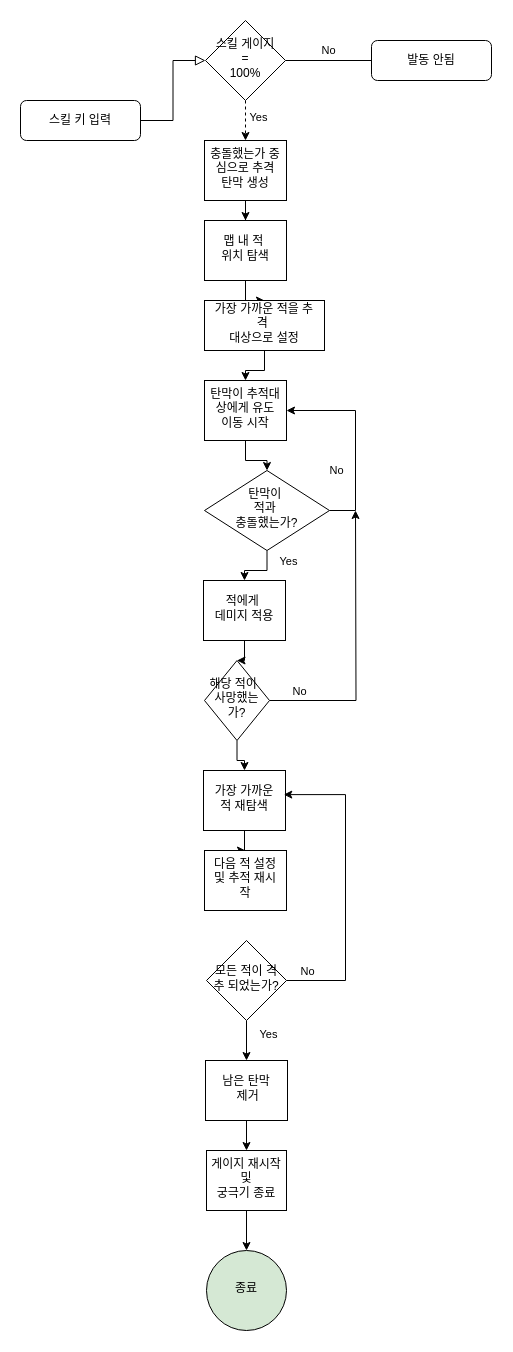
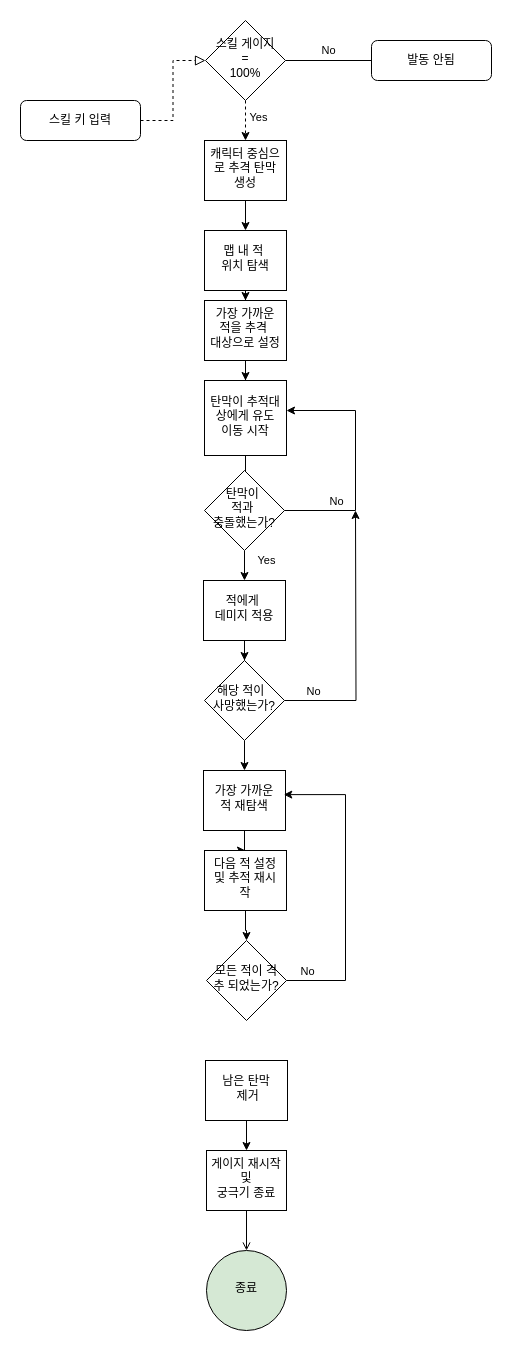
  <mxCell id="0" />
  <mxCell id="1" parent="0" />
- <mxCell id="2" value="" style="rounded=0;html=1;jettySize=auto;orthogonalLoop=1;fontSize=11;endArrow=block;endFill=0;endSize=8;strokeWidth=1;shadow=0;labelBackgroundColor=none;edgeStyle=orthogonalEdgeStyle;" parent="1" source="3" target="7" edge="1"><mxGeometry relative="1" as="geometry" /></mxCell>
+ <mxCell id="2" value="" style="rounded=0;html=1;jettySize=auto;orthogonalLoop=1;fontSize=11;endArrow=block;endFill=0;endSize=8;strokeWidth=1;shadow=0;labelBackgroundColor=none;edgeStyle=orthogonalEdgeStyle;dashed=1;" parent="1" source="3" target="7" edge="1"><mxGeometry relative="1" as="geometry" /></mxCell>
  <mxCell id="3" value="스킬 키 입력" style="rounded=1;whiteSpace=wrap;html=1;fontSize=12;glass=0;strokeWidth=1;shadow=0;" parent="1" vertex="1"><mxGeometry x="20" y="100" width="120" height="40" as="geometry" /></mxCell>
  <mxCell id="4" value="No" style="edgeStyle=orthogonalEdgeStyle;rounded=0;html=1;jettySize=auto;orthogonalLoop=1;fontSize=11;endArrow=none;endFill=0;endSize=8;strokeWidth=1;shadow=0;labelBackgroundColor=none;" parent="1" source="7" target="8" edge="1"><mxGeometry y="10" relative="1" as="geometry"><mxPoint as="offset" /></mxGeometry></mxCell>
  <mxCell id="5" value="" style="edgeStyle=orthogonalEdgeStyle;rounded=0;orthogonalLoop=1;jettySize=auto;html=1;dashed=1;" parent="1" source="7" target="10" edge="1"><mxGeometry relative="1" as="geometry" /></mxCell>
  <mxCell id="6" value="Yes" style="edgeLabel;html=1;align=center;verticalAlign=middle;resizable=0;points=[];" parent="5" vertex="1" connectable="0"><mxGeometry x="-0.209" y="2" relative="1" as="geometry"><mxPoint x="10" as="offset" /></mxGeometry></mxCell>
  <mxCell id="7" value="스킬 게이지&lt;div&gt;=&lt;/div&gt;&lt;div&gt;100%&lt;/div&gt;" style="rhombus;whiteSpace=wrap;html=1;shadow=0;fontFamily=Helvetica;fontSize=12;align=center;strokeWidth=1;spacing=6;spacingTop=-4;" parent="1" vertex="1"><mxGeometry x="205" y="20" width="80" height="80" as="geometry" /></mxCell>
  <mxCell id="8" value="발동 안됨" style="rounded=1;whiteSpace=wrap;html=1;fontSize=12;glass=0;strokeWidth=1;shadow=0;" parent="1" vertex="1"><mxGeometry x="371" y="40" width="120" height="40" as="geometry" /></mxCell>
  <mxCell id="9" value="" style="edgeStyle=orthogonalEdgeStyle;rounded=0;orthogonalLoop=1;jettySize=auto;html=1;" parent="1" source="10" target="12" edge="1"><mxGeometry relative="1" as="geometry" /></mxCell>
- <mxCell id="10" value="충돌했는가 중심으로 추격 탄막 생성" style="whiteSpace=wrap;html=1;shadow=0;strokeWidth=1;spacing=6;spacingTop=-4;" parent="1" vertex="1"><mxGeometry x="204" y="140" width="82" height="60" as="geometry" /></mxCell>
+ <mxCell id="10" value="캐릭터 중심으로 추격 탄막 생성" style="whiteSpace=wrap;html=1;shadow=0;strokeWidth=1;spacing=6;spacingTop=-4;" parent="1" vertex="1"><mxGeometry x="204" y="140" width="82" height="60" as="geometry" /></mxCell>
  <mxCell id="11" value="" style="edgeStyle=orthogonalEdgeStyle;rounded=0;orthogonalLoop=1;jettySize=auto;html=1;" parent="1" source="12" target="14" edge="1"><mxGeometry relative="1" as="geometry" /></mxCell>
- <mxCell id="12" value="맵 내 적&amp;nbsp;&lt;div&gt;위치 탐색&lt;/div&gt;" style="whiteSpace=wrap;html=1;shadow=0;strokeWidth=1;spacing=6;spacingTop=-4;" parent="1" vertex="1"><mxGeometry x="204" y="220" width="82" height="60" as="geometry" /></mxCell>
+ <mxCell id="12" value="맵 내 적&amp;nbsp;&lt;div&gt;위치 탐색&lt;/div&gt;" style="whiteSpace=wrap;html=1;shadow=0;strokeWidth=1;spacing=6;spacingTop=-4;" parent="1" vertex="1"><mxGeometry x="204" y="230" width="82" height="60" as="geometry" /></mxCell>
  <mxCell id="13" value="" style="edgeStyle=orthogonalEdgeStyle;rounded=0;orthogonalLoop=1;jettySize=auto;html=1;" parent="1" source="14" target="16" edge="1"><mxGeometry relative="1" as="geometry" /></mxCell>
- <mxCell id="14" value="가장 가까운 적을 추격&amp;nbsp;&lt;div&gt;대상으로 설정&lt;/div&gt;" style="whiteSpace=wrap;html=1;shadow=0;strokeWidth=1;spacing=6;spacingTop=-4;" parent="1" vertex="1"><mxGeometry x="204" y="300" width="120" height="50" as="geometry" /></mxCell>
+ <mxCell id="14" value="가장 가까운 적을 추격&amp;nbsp;&lt;div&gt;대상으로 설정&lt;/div&gt;" style="whiteSpace=wrap;html=1;shadow=0;strokeWidth=1;spacing=6;spacingTop=-4;" parent="1" vertex="1"><mxGeometry x="204" y="300" width="82" height="60" as="geometry" /></mxCell>
  <mxCell id="15" value="" style="edgeStyle=orthogonalEdgeStyle;rounded=0;orthogonalLoop=1;jettySize=auto;html=1;" parent="1" source="16" target="21" edge="1"><mxGeometry relative="1" as="geometry" /></mxCell>
- <mxCell id="16" value="탄막이 추적대상에게 유도 이동 시작" style="whiteSpace=wrap;html=1;shadow=0;strokeWidth=1;spacing=6;spacingTop=-4;" parent="1" vertex="1"><mxGeometry x="204" y="380" width="82" height="60" as="geometry" /></mxCell>
+ <mxCell id="16" value="탄막이 추적대상에게 유도 이동 시작" style="whiteSpace=wrap;html=1;shadow=0;strokeWidth=1;spacing=6;spacingTop=-4;" parent="1" vertex="1"><mxGeometry x="204" y="380" width="82" height="75" as="geometry" /></mxCell>
  <mxCell id="17" value="" style="edgeStyle=orthogonalEdgeStyle;rounded=0;orthogonalLoop=1;jettySize=auto;html=1;" parent="1" source="21" target="16" edge="1"><mxGeometry relative="1" as="geometry"><mxPoint x="315" y="420" as="targetPoint" /><Array as="points"><mxPoint x="355" y="510" /><mxPoint x="355" y="410" /></Array></mxGeometry></mxCell>
  <mxCell id="18" value="No" style="edgeLabel;html=1;align=center;verticalAlign=middle;resizable=0;points=[];" parent="17" vertex="1" connectable="0"><mxGeometry x="-0.338" y="-1" relative="1" as="geometry"><mxPoint x="-21" y="-2" as="offset" /></mxGeometry></mxCell>
  <mxCell id="19" value="" style="edgeStyle=orthogonalEdgeStyle;rounded=0;orthogonalLoop=1;jettySize=auto;html=1;" parent="1" source="21" target="23" edge="1"><mxGeometry relative="1" as="geometry"><mxPoint x="244" y="640" as="targetPoint" /></mxGeometry></mxCell>
  <mxCell id="20" value="Yes" style="edgeLabel;html=1;align=center;verticalAlign=middle;resizable=0;points=[];" parent="19" vertex="1" connectable="0"><mxGeometry x="-0.637" relative="1" as="geometry"><mxPoint x="21" as="offset" /></mxGeometry></mxCell>
- <mxCell id="21" value="탄막이&amp;nbsp;&lt;div&gt;적과&amp;nbsp;&lt;/div&gt;&lt;div&gt;충돌했는가?&lt;/div&gt;" style="rhombus;whiteSpace=wrap;html=1;shadow=0;strokeWidth=1;spacing=6;spacingTop=-4;" parent="1" vertex="1"><mxGeometry x="204" y="470" width="125" height="80" as="geometry" /></mxCell>
+ <mxCell id="21" value="탄막이&amp;nbsp;&lt;div&gt;적과&amp;nbsp;&lt;/div&gt;&lt;div&gt;충돌했는가?&lt;/div&gt;" style="rhombus;whiteSpace=wrap;html=1;shadow=0;strokeWidth=1;spacing=6;spacingTop=-4;" parent="1" vertex="1"><mxGeometry x="204" y="470" width="80" height="80" as="geometry" /></mxCell>
  <mxCell id="22" value="" style="edgeStyle=orthogonalEdgeStyle;rounded=0;orthogonalLoop=1;jettySize=auto;html=1;" parent="1" source="23" target="27" edge="1"><mxGeometry relative="1" as="geometry" /></mxCell>
  <mxCell id="23" value="적에게&amp;nbsp;&lt;div&gt;데미지 적용&lt;/div&gt;" style="whiteSpace=wrap;html=1;shadow=0;strokeWidth=1;spacing=6;spacingTop=-4;" parent="1" vertex="1"><mxGeometry x="203" y="580" width="82" height="60" as="geometry" /></mxCell>
  <mxCell id="24" value="" style="edgeStyle=orthogonalEdgeStyle;rounded=0;orthogonalLoop=1;jettySize=auto;html=1;" parent="1" source="27" edge="1"><mxGeometry relative="1" as="geometry"><mxPoint x="355" y="510" as="targetPoint" /></mxGeometry></mxCell>
  <mxCell id="25" value="No" style="edgeLabel;html=1;align=center;verticalAlign=middle;resizable=0;points=[];" parent="24" vertex="1" connectable="0"><mxGeometry x="-0.787" y="-1" relative="1" as="geometry"><mxPoint y="-11" as="offset" /></mxGeometry></mxCell>
  <mxCell id="26" value="" style="edgeStyle=orthogonalEdgeStyle;rounded=0;orthogonalLoop=1;jettySize=auto;html=1;" parent="1" source="27" target="29" edge="1"><mxGeometry relative="1" as="geometry"><mxPoint x="244" y="830" as="targetPoint" /></mxGeometry></mxCell>
- <mxCell id="27" value="해당 적이&amp;nbsp;&amp;nbsp;&lt;div&gt;사망했는가?&lt;/div&gt;" style="rhombus;whiteSpace=wrap;html=1;shadow=0;strokeWidth=1;spacing=6;spacingTop=-4;" parent="1" vertex="1"><mxGeometry x="204" y="660" width="65" height="80" as="geometry" /></mxCell>
+ <mxCell id="27" value="해당 적이&amp;nbsp;&amp;nbsp;&lt;div&gt;사망했는가?&lt;/div&gt;" style="rhombus;whiteSpace=wrap;html=1;shadow=0;strokeWidth=1;spacing=6;spacingTop=-4;" parent="1" vertex="1"><mxGeometry x="204" y="660" width="80" height="80" as="geometry" /></mxCell>
  <mxCell id="28" value="" style="edgeStyle=orthogonalEdgeStyle;rounded=0;orthogonalLoop=1;jettySize=auto;html=1;" parent="1" source="29" target="31" edge="1"><mxGeometry relative="1" as="geometry" /></mxCell>
  <mxCell id="29" value="가장 가까운 적 재탐색" style="whiteSpace=wrap;html=1;shadow=0;strokeWidth=1;spacing=6;spacingTop=-4;" parent="1" vertex="1"><mxGeometry x="203" y="770" width="82" height="60" as="geometry" /></mxCell>
+ <mxCell id="30" value="" style="edgeStyle=orthogonalEdgeStyle;rounded=0;orthogonalLoop=1;jettySize=auto;html=1;" parent="1" source="31" target="36" edge="1"><mxGeometry relative="1" as="geometry" /></mxCell>
  <mxCell id="31" value="다음 적 설정 및 추적 재시작" style="whiteSpace=wrap;html=1;shadow=0;strokeWidth=1;spacing=6;spacingTop=-4;" parent="1" vertex="1"><mxGeometry x="204" y="850" width="82" height="60" as="geometry" /></mxCell>
  <mxCell id="32" value="" style="edgeStyle=orthogonalEdgeStyle;rounded=0;orthogonalLoop=1;jettySize=auto;html=1;entryX=0.979;entryY=0.402;entryDx=0;entryDy=0;entryPerimeter=0;" parent="1" source="36" target="29" edge="1"><mxGeometry relative="1" as="geometry"><mxPoint x="364" y="980" as="targetPoint" /><Array as="points"><mxPoint x="345" y="980" /><mxPoint x="345" y="794" /></Array></mxGeometry></mxCell>
  <mxCell id="33" value="No" style="edgeLabel;html=1;align=center;verticalAlign=middle;resizable=0;points=[];" parent="32" vertex="1" connectable="0"><mxGeometry x="-0.871" y="-1" relative="1" as="geometry"><mxPoint y="-11" as="offset" /></mxGeometry></mxCell>
- <mxCell id="34" value="" style="edgeStyle=orthogonalEdgeStyle;rounded=0;orthogonalLoop=1;jettySize=auto;html=1;" parent="1" source="36" target="38" edge="1"><mxGeometry relative="1" as="geometry" /></mxCell>
- <mxCell id="35" value="Yes" style="edgeLabel;html=1;align=center;verticalAlign=middle;resizable=0;points=[];" parent="34" vertex="1" connectable="0"><mxGeometry x="-0.348" relative="1" as="geometry"><mxPoint x="21" as="offset" /></mxGeometry></mxCell>
  <mxCell id="36" value="모든 적이 격추 되었는가?" style="rhombus;whiteSpace=wrap;html=1;shadow=0;strokeWidth=1;spacing=6;spacingTop=-4;" parent="1" vertex="1"><mxGeometry x="206" y="940" width="80" height="80" as="geometry" /></mxCell>
  <mxCell id="37" value="" style="edgeStyle=orthogonalEdgeStyle;rounded=0;orthogonalLoop=1;jettySize=auto;html=1;" parent="1" source="38" target="41" edge="1"><mxGeometry relative="1" as="geometry" /></mxCell>
  <mxCell id="38" value="남은 탄막&lt;div&gt;&amp;nbsp;제거&lt;/div&gt;" style="whiteSpace=wrap;html=1;shadow=0;strokeWidth=1;spacing=6;spacingTop=-4;" parent="1" vertex="1"><mxGeometry x="205" y="1060" width="82" height="60" as="geometry" /></mxCell>
  <mxCell id="39" value="종료" style="ellipse;whiteSpace=wrap;html=1;shadow=0;strokeWidth=1;spacing=6;spacingTop=-4;fillColor=#d5e8d4;" parent="1" vertex="1"><mxGeometry x="206" y="1250" width="80" height="80" as="geometry" /></mxCell>
- <mxCell id="40" value="" style="edgeStyle=orthogonalEdgeStyle;rounded=0;orthogonalLoop=1;jettySize=auto;html=1;" parent="1" source="41" target="39" edge="1"><mxGeometry relative="1" as="geometry" /></mxCell>
+ <mxCell id="40" value="" style="edgeStyle=orthogonalEdgeStyle;rounded=0;orthogonalLoop=1;jettySize=auto;html=1;endArrow=open;" parent="1" source="41" target="39" edge="1"><mxGeometry relative="1" as="geometry" /></mxCell>
  <mxCell id="41" value="게이지 재시작&lt;br&gt;&lt;div&gt;및&lt;/div&gt;&lt;div&gt;궁극기 종료&lt;/div&gt;" style="whiteSpace=wrap;html=1;shadow=0;strokeWidth=1;spacing=6;spacingTop=-4;" parent="1" vertex="1"><mxGeometry x="206" y="1150" width="80" height="60" as="geometry" /></mxCell>
